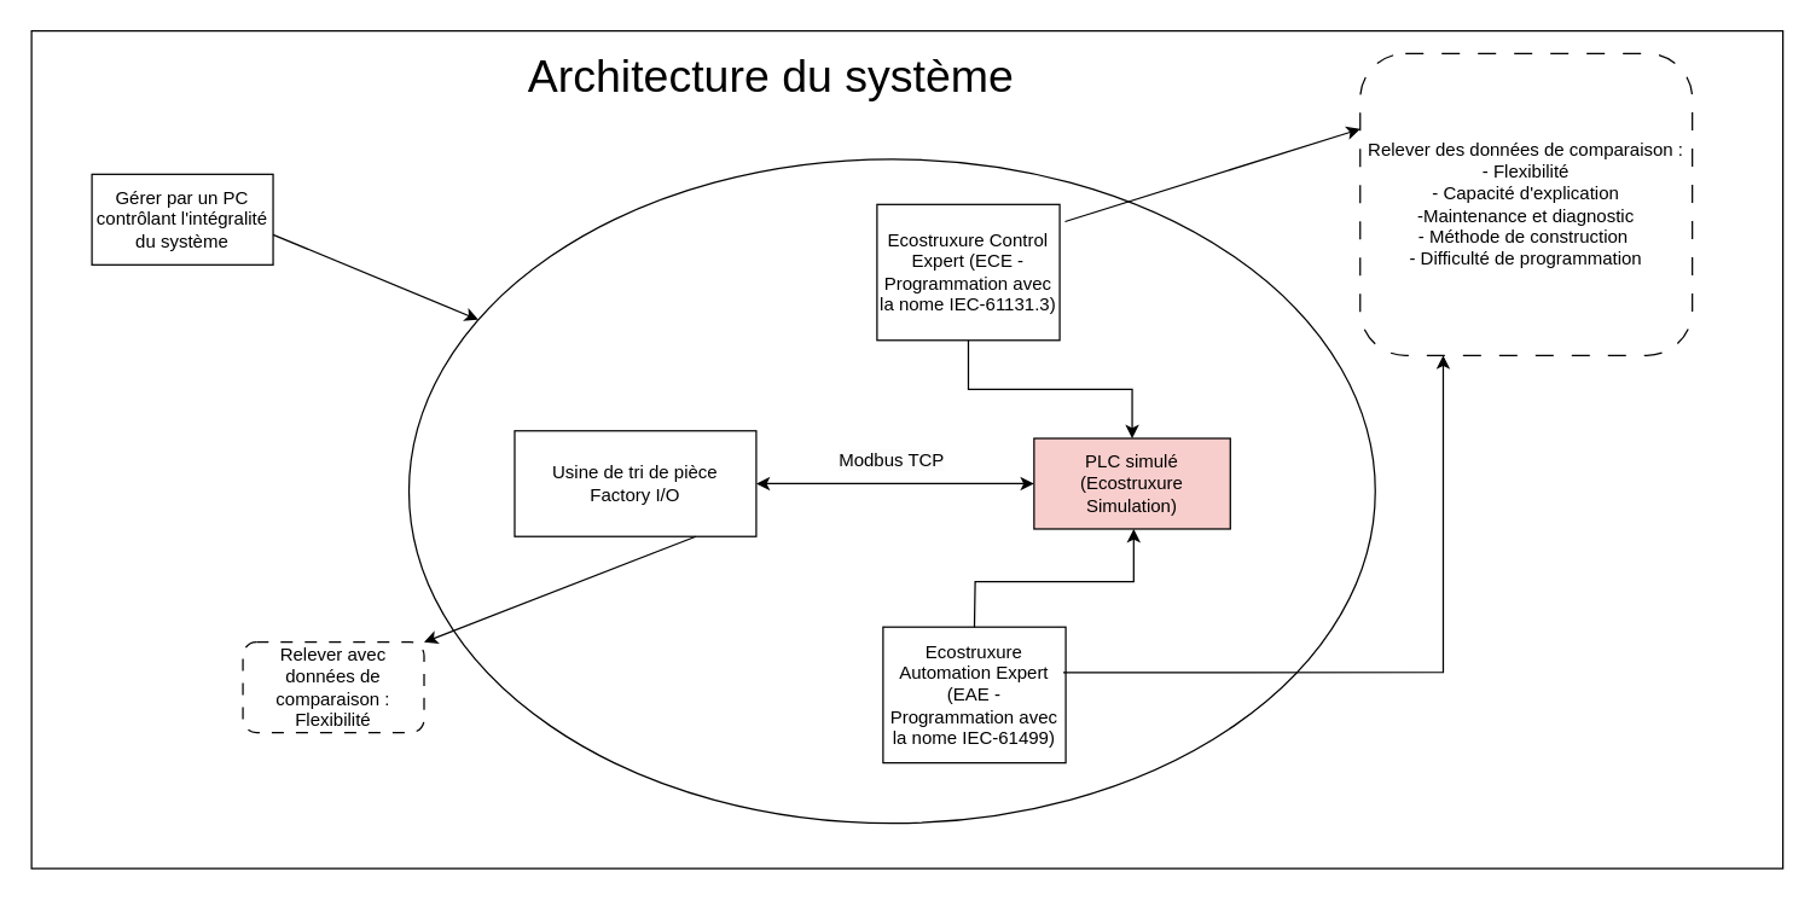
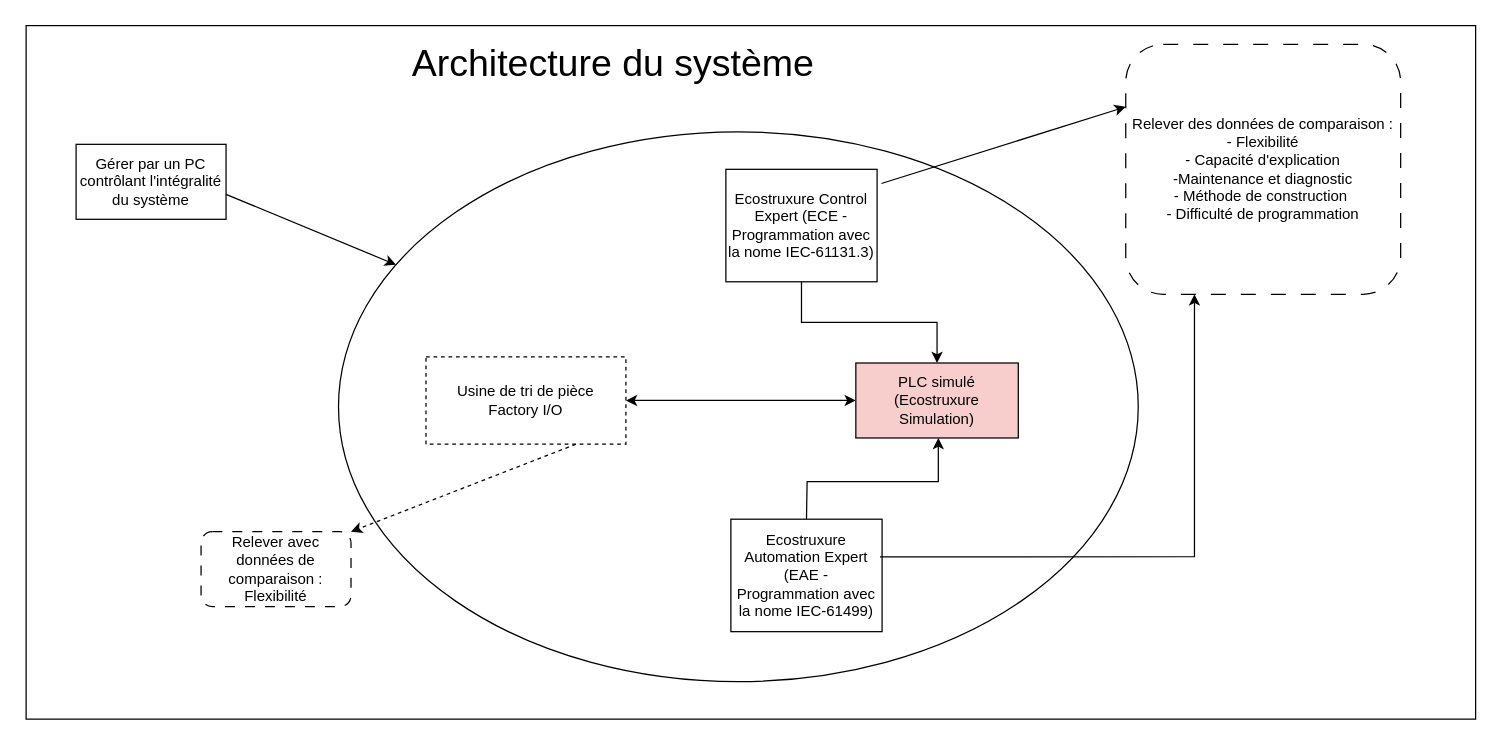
  <mxCell id="0" />
  <mxCell id="1" parent="0" />
  <mxCell id="2" value="" style="rounded=0;whiteSpace=wrap;html=1;" parent="1" vertex="1"><mxGeometry x="20" y="20" width="1160" height="555" as="geometry" /></mxCell>
  <mxCell id="3" value="" style="ellipse;whiteSpace=wrap;html=1;" parent="1" vertex="1"><mxGeometry x="270" y="105" width="640" height="440" as="geometry" /></mxCell>
- <mxCell id="4" value="&lt;div&gt;Usine de tri de pièce&lt;br&gt;Factory I/O&lt;/div&gt;" style="rounded=0;whiteSpace=wrap;html=1;" parent="1" vertex="1"><mxGeometry x="340" y="285" width="160" height="70" as="geometry" /></mxCell>
+ <mxCell id="4" value="&lt;div&gt;Usine de tri de pièce&lt;br&gt;Factory I/O&lt;/div&gt;" style="rounded=0;whiteSpace=wrap;html=1;dashed=1;" parent="1" vertex="1"><mxGeometry x="340" y="285" width="160" height="70" as="geometry" /></mxCell>
  <mxCell id="5" value="PLC simulé&lt;div&gt;(Ecostruxure Simulation)&lt;/div&gt;" style="rounded=0;whiteSpace=wrap;html=1;fillColor=#f8cecc;" parent="1" vertex="1"><mxGeometry x="684" y="290" width="130" height="60" as="geometry" /></mxCell>
- <mxCell id="6" value="&lt;span style=&quot;color: rgb(0, 0, 0); font-family: Helvetica; font-size: 12px; font-style: normal; font-variant-ligatures: normal; font-variant-caps: normal; font-weight: 400; letter-spacing: normal; orphans: 2; text-align: center; text-indent: 0px; text-transform: none; widows: 2; word-spacing: 0px; -webkit-text-stroke-width: 0px; white-space: normal; background-color: rgb(251, 251, 251); text-decoration-thickness: initial; text-decoration-style: initial; text-decoration-color: initial; display: inline !important; float: none;&quot;&gt;Modbus TCP&lt;/span&gt;" style="text;html=1;align=center;verticalAlign=middle;whiteSpace=wrap;rounded=0;" parent="1" vertex="1"><mxGeometry x="510" y="290" width="160" height="30" as="geometry" /></mxCell>
  <mxCell id="7" value="" style="endArrow=classic;startArrow=classic;html=1;rounded=0;exitX=1;exitY=0.5;exitDx=0;exitDy=0;" parent="1" source="4" edge="1"><mxGeometry width="50" height="50" relative="1" as="geometry"><mxPoint x="634" y="370" as="sourcePoint" /><mxPoint x="684" y="320" as="targetPoint" /></mxGeometry></mxCell>
  <mxCell id="8" value="Ecostruxure Automation Expert (EAE - Programmation avec la nome IEC-61499)" style="rounded=0;whiteSpace=wrap;html=1;" parent="1" vertex="1"><mxGeometry x="584" y="415" width="121" height="90" as="geometry" /></mxCell>
  <mxCell id="9" value="" style="endArrow=classic;html=1;rounded=0;exitX=0.5;exitY=0;exitDx=0;exitDy=0;" parent="1" source="8" edge="1"><mxGeometry width="50" height="50" relative="1" as="geometry"><mxPoint x="700" y="400" as="sourcePoint" /><mxPoint x="750" y="350" as="targetPoint" /><Array as="points"><mxPoint x="645" y="385" /><mxPoint x="750" y="385" /></Array></mxGeometry></mxCell>
  <mxCell id="10" value="" style="edgeStyle=orthogonalEdgeStyle;rounded=0;orthogonalLoop=1;jettySize=auto;html=1;" parent="1" source="11" target="5" edge="1"><mxGeometry relative="1" as="geometry" /></mxCell>
  <mxCell id="11" value="Ecostruxure Control Expert (ECE - Programmation avec la nome IEC-61131.3)" style="rounded=0;whiteSpace=wrap;html=1;" parent="1" vertex="1"><mxGeometry x="580" y="135" width="121" height="90" as="geometry" /></mxCell>
  <mxCell id="12" value="Gérer par un PC contrôlant l'intégralité du système" style="rounded=0;whiteSpace=wrap;html=1;" parent="1" vertex="1"><mxGeometry x="60" y="115" width="120" height="60" as="geometry" /></mxCell>
  <mxCell id="13" value="" style="endArrow=classic;html=1;rounded=0;" parent="1" target="3" edge="1"><mxGeometry width="50" height="50" relative="1" as="geometry"><mxPoint x="180" y="155" as="sourcePoint" /><mxPoint x="230" y="105" as="targetPoint" /></mxGeometry></mxCell>
- <mxCell id="14" value="&lt;font style=&quot;font-size: 30px;&quot;&gt;Architecture du système&lt;/font&gt;" style="text;html=1;align=center;verticalAlign=middle;whiteSpace=wrap;rounded=0;" parent="1" vertex="1"><mxGeometry x="340" y="35" width="340" height="30" as="geometry" /></mxCell>
- <mxCell id="15" value="" style="endArrow=classic;html=1;rounded=0;exitX=0.75;exitY=1;exitDx=0;exitDy=0;entryX=1;entryY=0;entryDx=0;entryDy=0;" edge="1" parent="1" source="4" target="16"><mxGeometry width="50" height="50" relative="1" as="geometry"><mxPoint x="480" y="365" as="sourcePoint" /><mxPoint x="260" y="392.269" as="targetPoint" /></mxGeometry></mxCell>
+ <mxCell id="14" value="&lt;font style=&quot;font-size: 30px;&quot;&gt;Architecture du système&lt;/font&gt;" style="text;html=1;align=center;verticalAlign=middle;whiteSpace=wrap;rounded=0;" parent="1" vertex="1"><mxGeometry x="320" y="35" width="340" height="30" as="geometry" /></mxCell>
+ <mxCell id="15" value="" style="endArrow=classic;html=1;rounded=0;exitX=0.75;exitY=1;exitDx=0;exitDy=0;entryX=1;entryY=0;entryDx=0;entryDy=0;dashed=1;" edge="1" parent="1" source="4" target="16"><mxGeometry width="50" height="50" relative="1" as="geometry"><mxPoint x="480" y="365" as="sourcePoint" /><mxPoint x="260" y="392.269" as="targetPoint" /></mxGeometry></mxCell>
  <mxCell id="16" value="Relever avec données de comparaison :&lt;br&gt;Flexibilité" style="rounded=1;whiteSpace=wrap;html=1;dashed=1;dashPattern=8 8;" vertex="1" parent="1"><mxGeometry x="160" y="425" width="120" height="60" as="geometry" /></mxCell>
  <mxCell id="17" value="" style="endArrow=classic;html=1;rounded=0;exitX=1.029;exitY=0.126;exitDx=0;exitDy=0;entryX=0;entryY=0.25;entryDx=0;entryDy=0;exitPerimeter=0;" edge="1" parent="1" target="18" source="11"><mxGeometry width="50" height="50" relative="1" as="geometry"><mxPoint x="1030" y="20" as="sourcePoint" /><mxPoint x="850" y="90" as="targetPoint" /></mxGeometry></mxCell>
  <mxCell id="18" value="Relever des données de comparaison :&lt;br&gt;- Flexibilité&lt;div&gt;- Capacité d'explication&lt;/div&gt;&lt;div&gt;-Maintenance et diagnostic&lt;/div&gt;&lt;div&gt;- Méthode de construction&amp;nbsp;&lt;/div&gt;&lt;div&gt;- Difficulté de programmation&lt;/div&gt;" style="rounded=1;whiteSpace=wrap;html=1;dashed=1;dashPattern=12 12;" vertex="1" parent="1"><mxGeometry x="900" y="35" width="220" height="200" as="geometry" /></mxCell>
  <mxCell id="19" value="" style="endArrow=classic;html=1;rounded=0;exitX=0.986;exitY=0.335;exitDx=0;exitDy=0;entryX=0.25;entryY=1;entryDx=0;entryDy=0;exitPerimeter=0;" edge="1" parent="1" source="8" target="18"><mxGeometry width="50" height="50" relative="1" as="geometry"><mxPoint x="739.997" y="445.15" as="sourcePoint" /><mxPoint x="888.99" y="115" as="targetPoint" /><Array as="points"><mxPoint x="955" y="445" /></Array></mxGeometry></mxCell>
